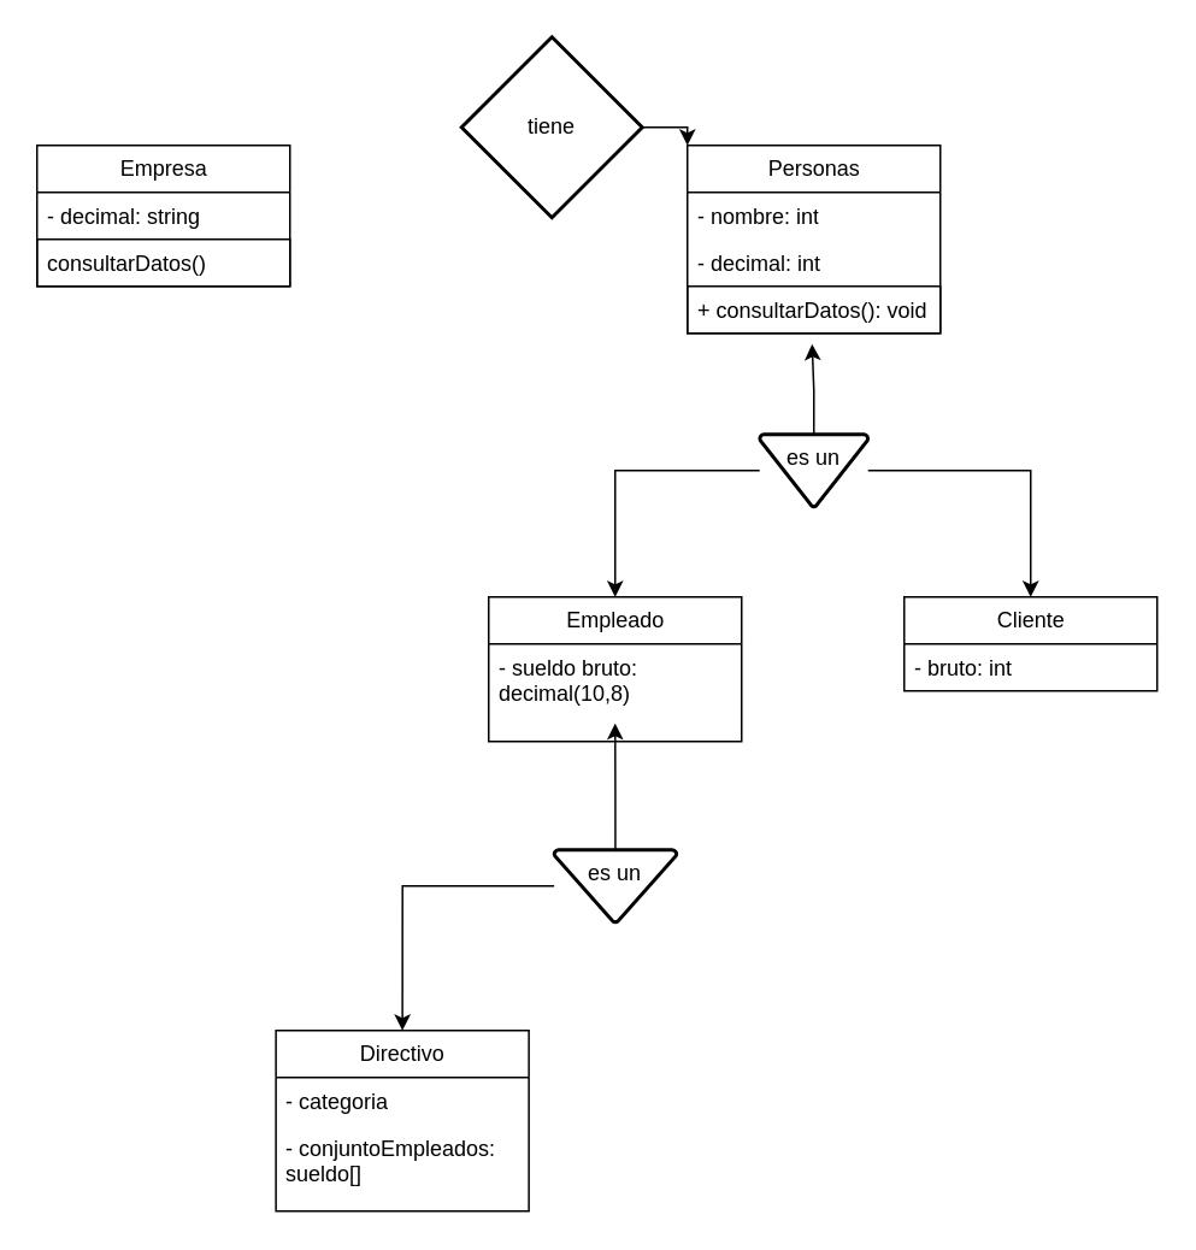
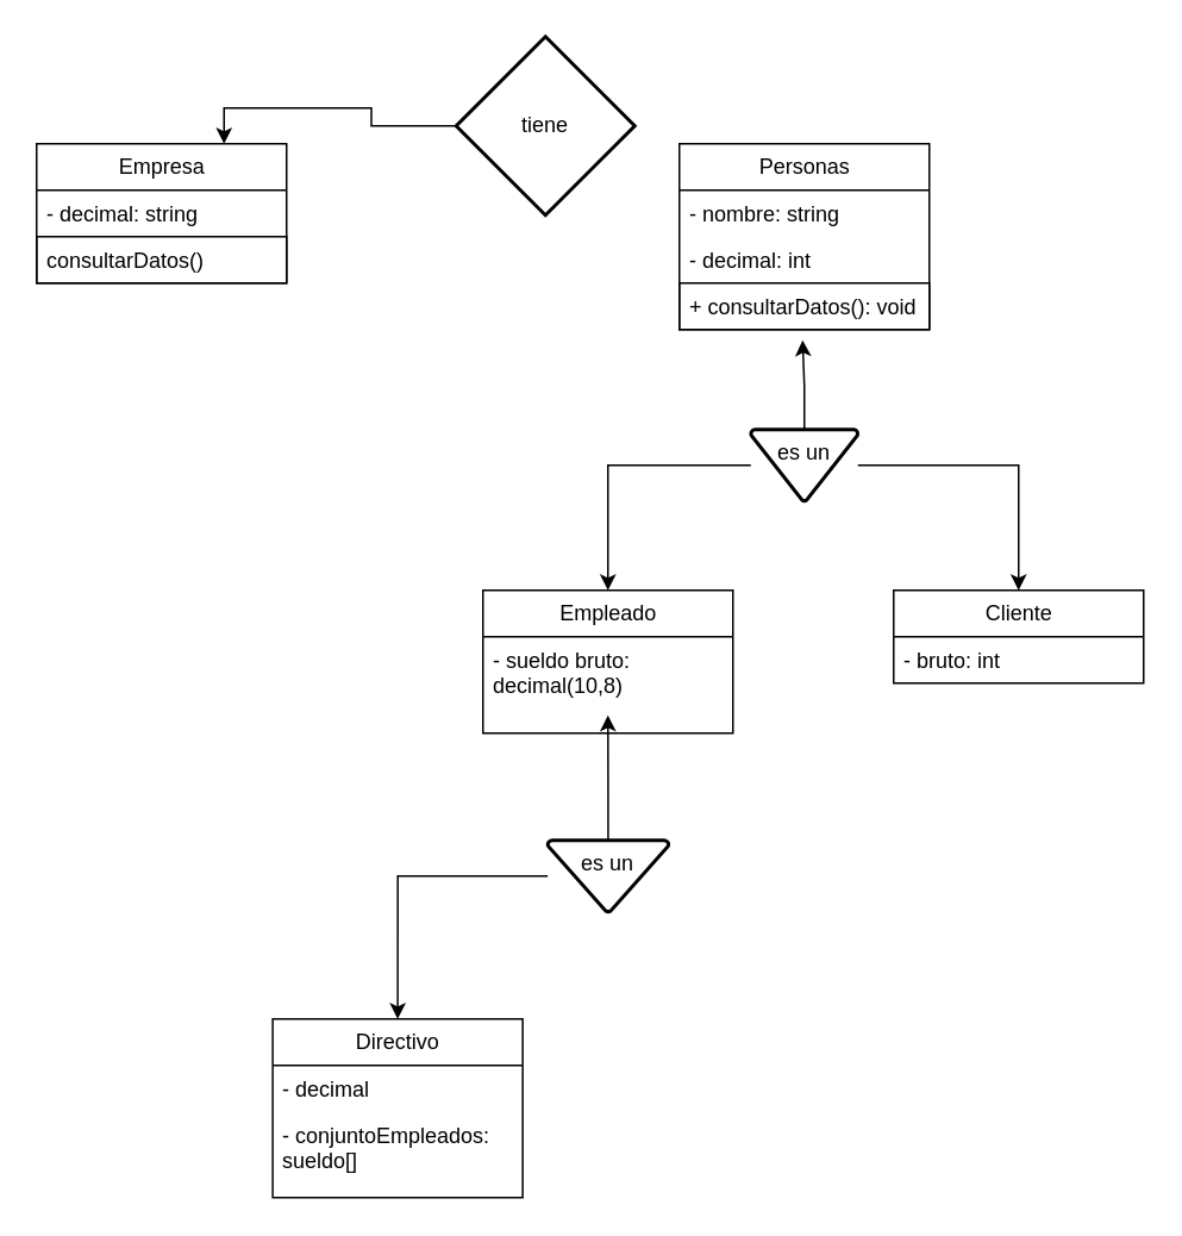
  <mxCell id="0" />
  <mxCell id="1" parent="0" />
  <mxCell id="2" value="Empleado" style="swimlane;fontStyle=0;childLayout=stackLayout;horizontal=1;startSize=26;fillColor=none;horizontalStack=0;resizeParent=1;resizeParentMax=0;resizeLast=0;collapsible=1;marginBottom=0;html=1;" vertex="1" parent="1"><mxGeometry x="270" y="330" width="140" height="80" as="geometry" /></mxCell>
  <mxCell id="3" value="- sueldo bruto: decimal(10,8)" style="text;strokeColor=none;fillColor=none;align=left;verticalAlign=top;spacingLeft=4;spacingRight=4;overflow=hidden;rotatable=0;points=[[0,0.5],[1,0.5]];portConstraint=eastwest;whiteSpace=wrap;html=1;" vertex="1" parent="2"><mxGeometry y="26" width="140" height="54" as="geometry" /></mxCell>
  <mxCell id="4" value="Cliente" style="swimlane;fontStyle=0;childLayout=stackLayout;horizontal=1;startSize=26;fillColor=none;horizontalStack=0;resizeParent=1;resizeParentMax=0;resizeLast=0;collapsible=1;marginBottom=0;html=1;" vertex="1" parent="1"><mxGeometry x="500" y="330" width="140" height="52" as="geometry" /></mxCell>
  <mxCell id="5" value="- bruto: int" style="text;strokeColor=none;fillColor=none;align=left;verticalAlign=top;spacingLeft=4;spacingRight=4;overflow=hidden;rotatable=0;points=[[0,0.5],[1,0.5]];portConstraint=eastwest;whiteSpace=wrap;html=1;" vertex="1" parent="4"><mxGeometry y="26" width="140" height="26" as="geometry" /></mxCell>
  <mxCell id="6" value="Personas" style="swimlane;fontStyle=0;childLayout=stackLayout;horizontal=1;startSize=26;fillColor=none;horizontalStack=0;resizeParent=1;resizeParentMax=0;resizeLast=0;collapsible=1;marginBottom=0;html=1;" vertex="1" parent="1"><mxGeometry x="380" y="80" width="140" height="104" as="geometry" /></mxCell>
- <mxCell id="7" value="- nombre: int" style="text;strokeColor=none;fillColor=none;align=left;verticalAlign=top;spacingLeft=4;spacingRight=4;overflow=hidden;rotatable=0;points=[[0,0.5],[1,0.5]];portConstraint=eastwest;whiteSpace=wrap;html=1;" vertex="1" parent="6"><mxGeometry y="26" width="140" height="26" as="geometry" /></mxCell>
+ <mxCell id="7" value="- nombre: string" style="text;strokeColor=none;fillColor=none;align=left;verticalAlign=top;spacingLeft=4;spacingRight=4;overflow=hidden;rotatable=0;points=[[0,0.5],[1,0.5]];portConstraint=eastwest;whiteSpace=wrap;html=1;" vertex="1" parent="6"><mxGeometry y="26" width="140" height="26" as="geometry" /></mxCell>
  <mxCell id="8" value="- decimal: int" style="text;strokeColor=none;fillColor=none;align=left;verticalAlign=top;spacingLeft=4;spacingRight=4;overflow=hidden;rotatable=0;points=[[0,0.5],[1,0.5]];portConstraint=eastwest;whiteSpace=wrap;html=1;" vertex="1" parent="6"><mxGeometry y="52" width="140" height="26" as="geometry" /></mxCell>
  <mxCell id="9" value="+ consultarDatos(): void" style="text;strokeColor=default;fillColor=none;align=left;verticalAlign=top;spacingLeft=4;spacingRight=4;overflow=hidden;rotatable=0;points=[[0,0.5],[1,0.5]];portConstraint=eastwest;whiteSpace=wrap;html=1;perimeterSpacing=1;" vertex="1" parent="6"><mxGeometry y="78" width="140" height="26" as="geometry" /></mxCell>
  <mxCell id="10" style="edgeStyle=orthogonalEdgeStyle;rounded=0;orthogonalLoop=1;jettySize=auto;html=1;exitX=0;exitY=0.5;exitDx=0;exitDy=0;exitPerimeter=0;entryX=0.5;entryY=0;entryDx=0;entryDy=0;" edge="1" parent="1" source="12" target="2"><mxGeometry relative="1" as="geometry" /></mxCell>
  <mxCell id="11" style="edgeStyle=orthogonalEdgeStyle;rounded=0;orthogonalLoop=1;jettySize=auto;html=1;exitX=1;exitY=0.5;exitDx=0;exitDy=0;exitPerimeter=0;entryX=0.5;entryY=0;entryDx=0;entryDy=0;" edge="1" parent="1" source="12" target="4"><mxGeometry relative="1" as="geometry" /></mxCell>
  <mxCell id="12" value="es un&lt;div&gt;&lt;br&gt;&lt;/div&gt;" style="strokeWidth=2;html=1;shape=mxgraph.flowchart.merge_or_storage;whiteSpace=wrap;" vertex="1" parent="1"><mxGeometry x="420" y="240" width="60" height="40" as="geometry" /></mxCell>
  <mxCell id="13" style="edgeStyle=orthogonalEdgeStyle;rounded=0;orthogonalLoop=1;jettySize=auto;html=1;exitX=0.5;exitY=0;exitDx=0;exitDy=0;exitPerimeter=0;" edge="1" parent="1" source="12"><mxGeometry relative="1" as="geometry"><mxPoint x="449" y="190" as="targetPoint" /></mxGeometry></mxCell>
  <mxCell id="14" value="Directivo" style="swimlane;fontStyle=0;childLayout=stackLayout;horizontal=1;startSize=26;fillColor=none;horizontalStack=0;resizeParent=1;resizeParentMax=0;resizeLast=0;collapsible=1;marginBottom=0;html=1;" vertex="1" parent="1"><mxGeometry x="152.25" y="570" width="140" height="100" as="geometry" /></mxCell>
- <mxCell id="15" value="- categoria" style="text;strokeColor=none;fillColor=none;align=left;verticalAlign=top;spacingLeft=4;spacingRight=4;overflow=hidden;rotatable=0;points=[[0,0.5],[1,0.5]];portConstraint=eastwest;whiteSpace=wrap;html=1;" vertex="1" parent="14"><mxGeometry y="26" width="140" height="26" as="geometry" /></mxCell>
+ <mxCell id="15" value="- decimal" style="text;strokeColor=none;fillColor=none;align=left;verticalAlign=top;spacingLeft=4;spacingRight=4;overflow=hidden;rotatable=0;points=[[0,0.5],[1,0.5]];portConstraint=eastwest;whiteSpace=wrap;html=1;" vertex="1" parent="14"><mxGeometry y="26" width="140" height="26" as="geometry" /></mxCell>
  <mxCell id="16" value="- conjuntoEmpleados: sueldo[]" style="text;strokeColor=none;fillColor=none;align=left;verticalAlign=top;spacingLeft=4;spacingRight=4;overflow=hidden;rotatable=0;points=[[0,0.5],[1,0.5]];portConstraint=eastwest;whiteSpace=wrap;html=1;" vertex="1" parent="14"><mxGeometry y="52" width="140" height="48" as="geometry" /></mxCell>
  <mxCell id="17" style="edgeStyle=orthogonalEdgeStyle;rounded=0;orthogonalLoop=1;jettySize=auto;html=1;exitX=0.5;exitY=0;exitDx=0;exitDy=0;exitPerimeter=0;" edge="1" parent="1" source="19"><mxGeometry relative="1" as="geometry"><mxPoint x="340" y="400" as="targetPoint" /></mxGeometry></mxCell>
  <mxCell id="18" style="edgeStyle=orthogonalEdgeStyle;rounded=0;orthogonalLoop=1;jettySize=auto;html=1;entryX=0.5;entryY=0;entryDx=0;entryDy=0;" edge="1" parent="1" source="19" target="14"><mxGeometry relative="1" as="geometry"><mxPoint x="221" y="560" as="targetPoint" /></mxGeometry></mxCell>
  <mxCell id="19" value="es un&lt;div&gt;&lt;br&gt;&lt;/div&gt;" style="strokeWidth=2;html=1;shape=mxgraph.flowchart.merge_or_storage;whiteSpace=wrap;" vertex="1" parent="1"><mxGeometry x="306.25" y="470" width="67.75" height="40" as="geometry" /></mxCell>
  <mxCell id="20" value="Empresa" style="swimlane;fontStyle=0;childLayout=stackLayout;horizontal=1;startSize=26;fillColor=none;horizontalStack=0;resizeParent=1;resizeParentMax=0;resizeLast=0;collapsible=1;marginBottom=0;html=1;" vertex="1" parent="1"><mxGeometry x="20" y="80" width="140" height="78" as="geometry" /></mxCell>
  <mxCell id="21" value="- decimal: string" style="text;strokeColor=none;fillColor=none;align=left;verticalAlign=top;spacingLeft=4;spacingRight=4;overflow=hidden;rotatable=0;points=[[0,0.5],[1,0.5]];portConstraint=eastwest;whiteSpace=wrap;html=1;" vertex="1" parent="20"><mxGeometry y="26" width="140" height="26" as="geometry" /></mxCell>
  <mxCell id="22" value="consultarDatos()" style="text;strokeColor=default;fillColor=none;align=left;verticalAlign=top;spacingLeft=4;spacingRight=4;overflow=hidden;rotatable=0;points=[[0,0.5],[1,0.5]];portConstraint=eastwest;whiteSpace=wrap;html=1;perimeterSpacing=1;" vertex="1" parent="20"><mxGeometry y="52" width="140" height="26" as="geometry" /></mxCell>
- <mxCell id="24" style="edgeStyle=orthogonalEdgeStyle;rounded=0;orthogonalLoop=1;jettySize=auto;html=1;exitX=1;exitY=0.5;exitDx=0;exitDy=0;exitPerimeter=0;entryX=0;entryY=0;entryDx=0;entryDy=0;" edge="1" parent="1" source="25" target="6"><mxGeometry relative="1" as="geometry" /></mxCell>
+ <mxCell id="23" style="edgeStyle=orthogonalEdgeStyle;rounded=0;orthogonalLoop=1;jettySize=auto;html=1;entryX=0.75;entryY=0;entryDx=0;entryDy=0;" edge="1" parent="1" source="25" target="20"><mxGeometry relative="1" as="geometry"><mxPoint x="170" y="90" as="targetPoint" /></mxGeometry></mxCell>
  <mxCell id="25" value="tiene" style="strokeWidth=2;html=1;shape=mxgraph.flowchart.decision;whiteSpace=wrap;" vertex="1" parent="1"><mxGeometry x="255" y="20" width="100" height="100" as="geometry" /></mxCell>
